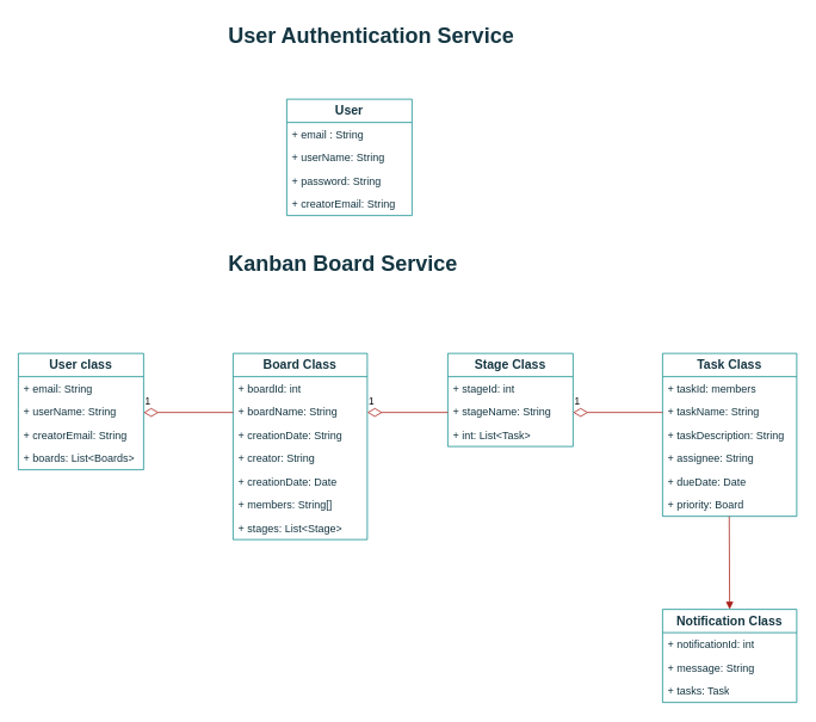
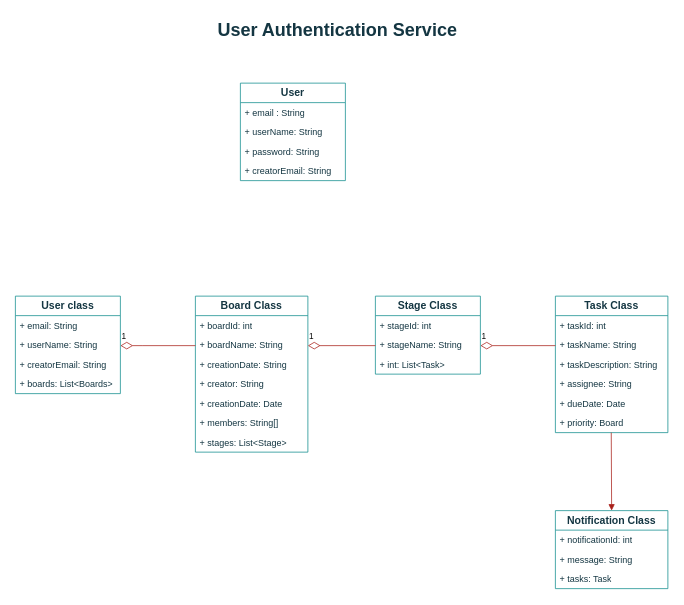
  <mxCell id="0" />
  <mxCell id="1" parent="0" />
  <mxCell id="2" value="&lt;b&gt;&lt;font style=&quot;font-size: 14px;&quot;&gt;User&lt;/font&gt;&lt;/b&gt;" style="swimlane;fontStyle=0;childLayout=stackLayout;horizontal=1;startSize=26;fillColor=none;horizontalStack=0;resizeParent=1;resizeParentMax=0;resizeLast=0;collapsible=1;marginBottom=0;whiteSpace=wrap;html=1;labelBackgroundColor=none;strokeColor=#0F8B8D;fontColor=#143642;" parent="1" vertex="1"><mxGeometry x="320" y="110" width="140" height="130" as="geometry" /></mxCell>
  <mxCell id="3" value="+ email : String" style="text;strokeColor=none;fillColor=none;align=left;verticalAlign=top;spacingLeft=4;spacingRight=4;overflow=hidden;rotatable=0;points=[[0,0.5],[1,0.5]];portConstraint=eastwest;whiteSpace=wrap;html=1;labelBackgroundColor=none;fontColor=#143642;" parent="2" vertex="1"><mxGeometry y="26" width="140" height="26" as="geometry" /></mxCell>
  <mxCell id="4" value="+ userName: String" style="text;strokeColor=none;fillColor=none;align=left;verticalAlign=top;spacingLeft=4;spacingRight=4;overflow=hidden;rotatable=0;points=[[0,0.5],[1,0.5]];portConstraint=eastwest;whiteSpace=wrap;html=1;labelBackgroundColor=none;fontColor=#143642;" parent="2" vertex="1"><mxGeometry y="52" width="140" height="26" as="geometry" /></mxCell>
  <mxCell id="5" value="+ password: String" style="text;strokeColor=none;fillColor=none;align=left;verticalAlign=top;spacingLeft=4;spacingRight=4;overflow=hidden;rotatable=0;points=[[0,0.5],[1,0.5]];portConstraint=eastwest;whiteSpace=wrap;html=1;labelBackgroundColor=none;fontColor=#143642;" parent="2" vertex="1"><mxGeometry y="78" width="140" height="26" as="geometry" /></mxCell>
  <mxCell id="6" value="+ creatorEmail: String" style="text;strokeColor=none;fillColor=none;align=left;verticalAlign=top;spacingLeft=4;spacingRight=4;overflow=hidden;rotatable=0;points=[[0,0.5],[1,0.5]];portConstraint=eastwest;whiteSpace=wrap;html=1;labelBackgroundColor=none;fontColor=#143642;" vertex="1" parent="2"><mxGeometry y="104" width="140" height="26" as="geometry" /></mxCell>
  <mxCell id="7" value="&lt;b&gt;&lt;font style=&quot;font-size: 14px;&quot;&gt;User class&lt;/font&gt;&lt;/b&gt;" style="swimlane;fontStyle=0;childLayout=stackLayout;horizontal=1;startSize=26;fillColor=none;horizontalStack=0;resizeParent=1;resizeParentMax=0;resizeLast=0;collapsible=1;marginBottom=0;whiteSpace=wrap;html=1;labelBackgroundColor=none;strokeColor=#0F8B8D;fontColor=#143642;" parent="1" vertex="1"><mxGeometry x="20" y="394" width="140" height="130" as="geometry"><mxRectangle x="70" y="314" width="100" height="30" as="alternateBounds" /></mxGeometry></mxCell>
  <mxCell id="8" value="+ email: String" style="text;strokeColor=none;fillColor=none;align=left;verticalAlign=top;spacingLeft=4;spacingRight=4;overflow=hidden;rotatable=0;points=[[0,0.5],[1,0.5]];portConstraint=eastwest;whiteSpace=wrap;html=1;labelBackgroundColor=none;fontColor=#143642;" parent="7" vertex="1"><mxGeometry y="26" width="140" height="26" as="geometry" /></mxCell>
  <mxCell id="9" value="+ userName: String" style="text;strokeColor=none;fillColor=none;align=left;verticalAlign=top;spacingLeft=4;spacingRight=4;overflow=hidden;rotatable=0;points=[[0,0.5],[1,0.5]];portConstraint=eastwest;whiteSpace=wrap;html=1;labelBackgroundColor=none;fontColor=#143642;" parent="7" vertex="1"><mxGeometry y="52" width="140" height="26" as="geometry" /></mxCell>
  <mxCell id="10" value="+ creatorEmail: String" style="text;strokeColor=none;fillColor=none;align=left;verticalAlign=top;spacingLeft=4;spacingRight=4;overflow=hidden;rotatable=0;points=[[0,0.5],[1,0.5]];portConstraint=eastwest;whiteSpace=wrap;html=1;labelBackgroundColor=none;fontColor=#143642;" parent="7" vertex="1"><mxGeometry y="78" width="140" height="26" as="geometry" /></mxCell>
  <mxCell id="11" value="+ boards: List&amp;lt;Boards&amp;gt;" style="text;strokeColor=none;fillColor=none;align=left;verticalAlign=top;spacingLeft=4;spacingRight=4;overflow=hidden;rotatable=0;points=[[0,0.5],[1,0.5]];portConstraint=eastwest;whiteSpace=wrap;html=1;labelBackgroundColor=none;fontColor=#143642;" vertex="1" parent="7"><mxGeometry y="104" width="140" height="26" as="geometry" /></mxCell>
- <mxCell id="12" value="&lt;h1&gt;Kanban Board Service&lt;/h1&gt;" style="text;html=1;strokeColor=none;fillColor=none;spacing=5;spacingTop=-20;whiteSpace=wrap;overflow=hidden;rounded=0;labelBackgroundColor=none;fontColor=#143642;" parent="1" vertex="1"><mxGeometry x="250" y="274" width="300" height="120" as="geometry" /></mxCell>
- <mxCell id="13" value="&lt;h1&gt;User Authentication Service&lt;/h1&gt;" style="text;html=1;strokeColor=none;fillColor=none;spacing=5;spacingTop=-20;whiteSpace=wrap;overflow=hidden;rounded=0;labelBackgroundColor=none;fontColor=#143642;" parent="1" vertex="1"><mxGeometry x="250" y="20" width="340" height="70" as="geometry" /></mxCell>
+ <mxCell id="13" value="&lt;h1&gt;User Authentication Service&lt;/h1&gt;" style="text;html=1;strokeColor=none;fillColor=none;spacing=5;spacingTop=-20;whiteSpace=wrap;overflow=hidden;rounded=0;labelBackgroundColor=none;fontColor=#143642;" parent="1" vertex="1"><mxGeometry x="285" y="20" width="340" height="70" as="geometry" /></mxCell>
  <mxCell id="14" value="&lt;b&gt;&lt;font style=&quot;font-size: 14px;&quot;&gt;Board Class&lt;/font&gt;&lt;/b&gt;" style="swimlane;fontStyle=0;childLayout=stackLayout;horizontal=1;startSize=26;fillColor=none;horizontalStack=0;resizeParent=1;resizeParentMax=0;resizeLast=0;collapsible=1;marginBottom=0;whiteSpace=wrap;html=1;labelBackgroundColor=none;strokeColor=#0F8B8D;fontColor=#143642;" parent="1" vertex="1"><mxGeometry x="260" y="394" width="150" height="208" as="geometry"><mxRectangle x="320" y="314" width="110" height="30" as="alternateBounds" /></mxGeometry></mxCell>
  <mxCell id="15" value="+ boardId: int" style="text;strokeColor=none;fillColor=none;align=left;verticalAlign=top;spacingLeft=4;spacingRight=4;overflow=hidden;rotatable=0;points=[[0,0.5],[1,0.5]];portConstraint=eastwest;whiteSpace=wrap;html=1;labelBackgroundColor=none;fontColor=#143642;" parent="14" vertex="1"><mxGeometry y="26" width="150" height="26" as="geometry" /></mxCell>
  <mxCell id="16" value="+ boardName: String" style="text;strokeColor=none;fillColor=none;align=left;verticalAlign=top;spacingLeft=4;spacingRight=4;overflow=hidden;rotatable=0;points=[[0,0.5],[1,0.5]];portConstraint=eastwest;whiteSpace=wrap;html=1;labelBackgroundColor=none;fontColor=#143642;" parent="14" vertex="1"><mxGeometry y="52" width="150" height="26" as="geometry" /></mxCell>
  <mxCell id="17" value="+ creationDate: String" style="text;strokeColor=none;fillColor=none;align=left;verticalAlign=top;spacingLeft=4;spacingRight=4;overflow=hidden;rotatable=0;points=[[0,0.5],[1,0.5]];portConstraint=eastwest;whiteSpace=wrap;html=1;labelBackgroundColor=none;fontColor=#143642;" parent="14" vertex="1"><mxGeometry y="78" width="150" height="26" as="geometry" /></mxCell>
  <mxCell id="18" value="+ creator: String" style="text;strokeColor=none;fillColor=none;align=left;verticalAlign=top;spacingLeft=4;spacingRight=4;overflow=hidden;rotatable=0;points=[[0,0.5],[1,0.5]];portConstraint=eastwest;whiteSpace=wrap;html=1;labelBackgroundColor=none;fontColor=#143642;" parent="14" vertex="1"><mxGeometry y="104" width="150" height="26" as="geometry" /></mxCell>
  <mxCell id="19" value="+ creationDate: Date" style="text;strokeColor=none;fillColor=none;align=left;verticalAlign=top;spacingLeft=4;spacingRight=4;overflow=hidden;rotatable=0;points=[[0,0.5],[1,0.5]];portConstraint=eastwest;whiteSpace=wrap;html=1;labelBackgroundColor=none;fontColor=#143642;" parent="14" vertex="1"><mxGeometry y="130" width="150" height="26" as="geometry" /></mxCell>
  <mxCell id="20" value="+ members: String[]" style="text;strokeColor=none;fillColor=none;align=left;verticalAlign=top;spacingLeft=4;spacingRight=4;overflow=hidden;rotatable=0;points=[[0,0.5],[1,0.5]];portConstraint=eastwest;whiteSpace=wrap;html=1;labelBackgroundColor=none;fontColor=#143642;" parent="14" vertex="1"><mxGeometry y="156" width="150" height="26" as="geometry" /></mxCell>
  <mxCell id="21" value="+ stages: List&amp;lt;Stage&amp;gt;" style="text;strokeColor=none;fillColor=none;align=left;verticalAlign=top;spacingLeft=4;spacingRight=4;overflow=hidden;rotatable=0;points=[[0,0.5],[1,0.5]];portConstraint=eastwest;whiteSpace=wrap;html=1;labelBackgroundColor=none;fontColor=#143642;" parent="14" vertex="1"><mxGeometry y="182" width="150" height="26" as="geometry" /></mxCell>
  <mxCell id="22" value="&lt;b&gt;&lt;font style=&quot;font-size: 14px;&quot;&gt;Stage Class&lt;/font&gt;&lt;/b&gt;" style="swimlane;fontStyle=0;childLayout=stackLayout;horizontal=1;startSize=26;fillColor=none;horizontalStack=0;resizeParent=1;resizeParentMax=0;resizeLast=0;collapsible=1;marginBottom=0;whiteSpace=wrap;html=1;labelBackgroundColor=none;strokeColor=#0F8B8D;fontColor=#143642;" parent="1" vertex="1"><mxGeometry x="500" y="394" width="140" height="104" as="geometry" /></mxCell>
  <mxCell id="23" value="+ stageId: int" style="text;strokeColor=none;fillColor=none;align=left;verticalAlign=top;spacingLeft=4;spacingRight=4;overflow=hidden;rotatable=0;points=[[0,0.5],[1,0.5]];portConstraint=eastwest;whiteSpace=wrap;html=1;labelBackgroundColor=none;fontColor=#143642;" parent="22" vertex="1"><mxGeometry y="26" width="140" height="26" as="geometry" /></mxCell>
  <mxCell id="24" value="+ stageName: String" style="text;strokeColor=none;fillColor=none;align=left;verticalAlign=top;spacingLeft=4;spacingRight=4;overflow=hidden;rotatable=0;points=[[0,0.5],[1,0.5]];portConstraint=eastwest;whiteSpace=wrap;html=1;labelBackgroundColor=none;fontColor=#143642;" parent="22" vertex="1"><mxGeometry y="52" width="140" height="26" as="geometry" /></mxCell>
  <mxCell id="25" value="+ int: List&amp;lt;Task&amp;gt;" style="text;strokeColor=none;fillColor=none;align=left;verticalAlign=top;spacingLeft=4;spacingRight=4;overflow=hidden;rotatable=0;points=[[0,0.5],[1,0.5]];portConstraint=eastwest;whiteSpace=wrap;html=1;labelBackgroundColor=none;fontColor=#143642;" parent="22" vertex="1"><mxGeometry y="78" width="140" height="26" as="geometry" /></mxCell>
  <mxCell id="26" value="&lt;b&gt;&lt;font style=&quot;font-size: 14px;&quot;&gt;Task Class&lt;/font&gt;&lt;/b&gt;" style="swimlane;fontStyle=0;childLayout=stackLayout;horizontal=1;startSize=26;fillColor=none;horizontalStack=0;resizeParent=1;resizeParentMax=0;resizeLast=0;collapsible=1;marginBottom=0;whiteSpace=wrap;html=1;labelBackgroundColor=none;strokeColor=#0F8B8D;fontColor=#143642;" parent="1" vertex="1"><mxGeometry x="740" y="394" width="150" height="182" as="geometry"><mxRectangle x="320" y="314" width="110" height="30" as="alternateBounds" /></mxGeometry></mxCell>
- <mxCell id="27" value="+ taskId: members" style="text;strokeColor=none;fillColor=none;align=left;verticalAlign=top;spacingLeft=4;spacingRight=4;overflow=hidden;rotatable=0;points=[[0,0.5],[1,0.5]];portConstraint=eastwest;whiteSpace=wrap;html=1;labelBackgroundColor=none;fontColor=#143642;" parent="26" vertex="1"><mxGeometry y="26" width="150" height="26" as="geometry" /></mxCell>
+ <mxCell id="27" value="+ taskId: int" style="text;strokeColor=none;fillColor=none;align=left;verticalAlign=top;spacingLeft=4;spacingRight=4;overflow=hidden;rotatable=0;points=[[0,0.5],[1,0.5]];portConstraint=eastwest;whiteSpace=wrap;html=1;labelBackgroundColor=none;fontColor=#143642;" parent="26" vertex="1"><mxGeometry y="26" width="150" height="26" as="geometry" /></mxCell>
  <mxCell id="28" value="+ taskName: String" style="text;strokeColor=none;fillColor=none;align=left;verticalAlign=top;spacingLeft=4;spacingRight=4;overflow=hidden;rotatable=0;points=[[0,0.5],[1,0.5]];portConstraint=eastwest;whiteSpace=wrap;html=1;labelBackgroundColor=none;fontColor=#143642;" parent="26" vertex="1"><mxGeometry y="52" width="150" height="26" as="geometry" /></mxCell>
  <mxCell id="29" value="+ taskDescription: String" style="text;strokeColor=none;fillColor=none;align=left;verticalAlign=top;spacingLeft=4;spacingRight=4;overflow=hidden;rotatable=0;points=[[0,0.5],[1,0.5]];portConstraint=eastwest;whiteSpace=wrap;html=1;labelBackgroundColor=none;fontColor=#143642;" parent="26" vertex="1"><mxGeometry y="78" width="150" height="26" as="geometry" /></mxCell>
  <mxCell id="30" value="+ assignee: String" style="text;strokeColor=none;fillColor=none;align=left;verticalAlign=top;spacingLeft=4;spacingRight=4;overflow=hidden;rotatable=0;points=[[0,0.5],[1,0.5]];portConstraint=eastwest;whiteSpace=wrap;html=1;labelBackgroundColor=none;fontColor=#143642;" parent="26" vertex="1"><mxGeometry y="104" width="150" height="26" as="geometry" /></mxCell>
  <mxCell id="31" value="+ dueDate: Date" style="text;strokeColor=none;fillColor=none;align=left;verticalAlign=top;spacingLeft=4;spacingRight=4;overflow=hidden;rotatable=0;points=[[0,0.5],[1,0.5]];portConstraint=eastwest;whiteSpace=wrap;html=1;labelBackgroundColor=none;fontColor=#143642;" parent="26" vertex="1"><mxGeometry y="130" width="150" height="26" as="geometry" /></mxCell>
  <mxCell id="32" value="+ priority: Board" style="text;strokeColor=none;fillColor=none;align=left;verticalAlign=top;spacingLeft=4;spacingRight=4;overflow=hidden;rotatable=0;points=[[0,0.5],[1,0.5]];portConstraint=eastwest;whiteSpace=wrap;html=1;labelBackgroundColor=none;fontColor=#143642;" parent="26" vertex="1"><mxGeometry y="156" width="150" height="26" as="geometry" /></mxCell>
  <mxCell id="33" value="&lt;b&gt;&lt;font style=&quot;font-size: 14px;&quot;&gt;Notification Class&lt;/font&gt;&lt;/b&gt;" style="swimlane;fontStyle=0;childLayout=stackLayout;horizontal=1;startSize=26;fillColor=none;horizontalStack=0;resizeParent=1;resizeParentMax=0;resizeLast=0;collapsible=1;marginBottom=0;whiteSpace=wrap;html=1;labelBackgroundColor=none;strokeColor=#0F8B8D;fontColor=#143642;" parent="1" vertex="1"><mxGeometry x="740" y="680" width="150" height="104" as="geometry" /></mxCell>
  <mxCell id="34" value="+ notificationId: int" style="text;strokeColor=none;fillColor=none;align=left;verticalAlign=top;spacingLeft=4;spacingRight=4;overflow=hidden;rotatable=0;points=[[0,0.5],[1,0.5]];portConstraint=eastwest;whiteSpace=wrap;html=1;labelBackgroundColor=none;fontColor=#143642;" parent="33" vertex="1"><mxGeometry y="26" width="150" height="26" as="geometry" /></mxCell>
  <mxCell id="35" value="+ message: String" style="text;strokeColor=none;fillColor=none;align=left;verticalAlign=top;spacingLeft=4;spacingRight=4;overflow=hidden;rotatable=0;points=[[0,0.5],[1,0.5]];portConstraint=eastwest;whiteSpace=wrap;html=1;labelBackgroundColor=none;fontColor=#143642;" parent="33" vertex="1"><mxGeometry y="52" width="150" height="26" as="geometry" /></mxCell>
  <mxCell id="36" value="+ tasks: Task" style="text;strokeColor=none;fillColor=none;align=left;verticalAlign=top;spacingLeft=4;spacingRight=4;overflow=hidden;rotatable=0;points=[[0,0.5],[1,0.5]];portConstraint=eastwest;whiteSpace=wrap;html=1;labelBackgroundColor=none;fontColor=#143642;" parent="33" vertex="1"><mxGeometry y="78" width="150" height="26" as="geometry" /></mxCell>
  <mxCell id="37" value="1" style="endArrow=none;html=1;endSize=12;startArrow=diamondThin;startSize=14;startFill=0;edgeStyle=orthogonalEdgeStyle;align=left;verticalAlign=bottom;rounded=0;endFill=0;labelBackgroundColor=none;strokeColor=#A8201A;fontColor=default;" parent="1" edge="1"><mxGeometry x="-1" y="3" relative="1" as="geometry"><mxPoint x="160" y="460" as="sourcePoint" /><mxPoint x="260" y="460" as="targetPoint" /><Array as="points"><mxPoint x="190" y="460" /><mxPoint x="190" y="460" /></Array></mxGeometry></mxCell>
  <mxCell id="38" value="1" style="endArrow=none;html=1;endSize=12;startArrow=diamondThin;startSize=14;startFill=0;edgeStyle=orthogonalEdgeStyle;align=left;verticalAlign=bottom;rounded=0;endFill=0;labelBackgroundColor=none;strokeColor=#A8201A;fontColor=default;" parent="1" edge="1"><mxGeometry x="-1" y="3" relative="1" as="geometry"><mxPoint x="410" y="460" as="sourcePoint" /><mxPoint x="500" y="460" as="targetPoint" /></mxGeometry></mxCell>
  <mxCell id="39" value="1" style="endArrow=none;html=1;endSize=12;startArrow=diamondThin;startSize=14;startFill=0;edgeStyle=orthogonalEdgeStyle;align=left;verticalAlign=bottom;rounded=0;endFill=0;labelBackgroundColor=none;strokeColor=#A8201A;fontColor=default;" parent="1" edge="1"><mxGeometry x="-1" y="3" relative="1" as="geometry"><mxPoint x="640" y="460" as="sourcePoint" /><mxPoint x="740" y="460" as="targetPoint" /></mxGeometry></mxCell>
  <mxCell id="40" value="" style="html=1;verticalAlign=bottom;endArrow=block;curved=0;rounded=0;entryX=0.5;entryY=0;entryDx=0;entryDy=0;labelBackgroundColor=none;strokeColor=#A8201A;fontColor=default;" parent="1" target="33" edge="1"><mxGeometry width="80" relative="1" as="geometry"><mxPoint x="814.5" y="576" as="sourcePoint" /><mxPoint x="814.5" y="666" as="targetPoint" /></mxGeometry></mxCell>
